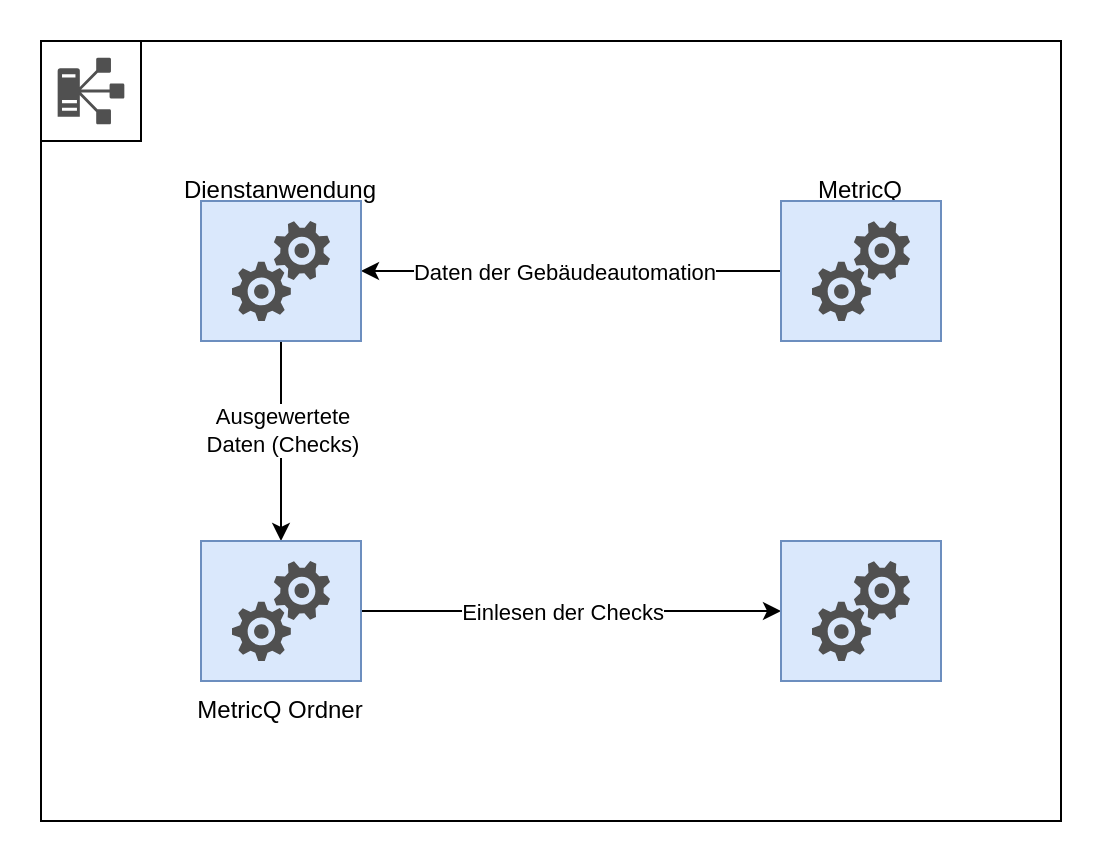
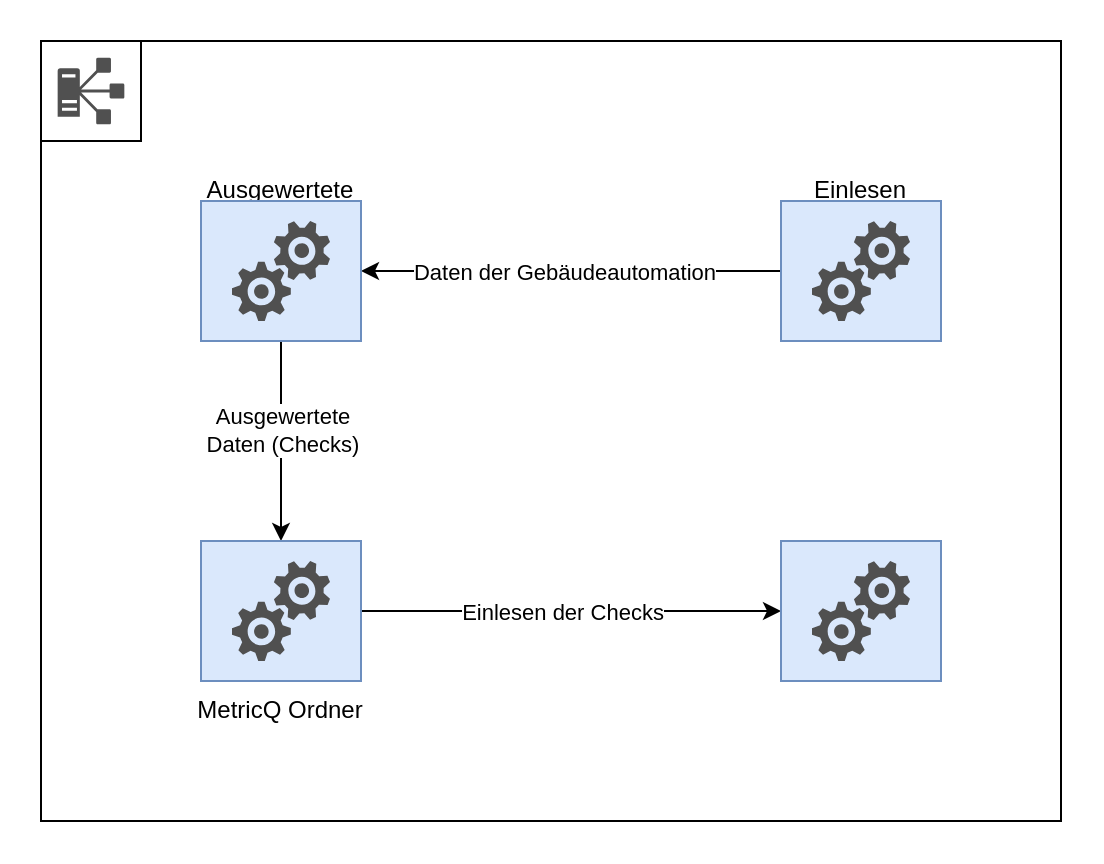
  <mxCell id="0" />
  <mxCell id="1" parent="0" />
  <mxCell id="2" value="" style="rounded=0;whiteSpace=wrap;html=1;" vertex="1" parent="1"><mxGeometry x="20" y="20" width="510" height="390" as="geometry" /></mxCell>
  <mxCell id="3" style="edgeStyle=orthogonalEdgeStyle;rounded=0;orthogonalLoop=1;jettySize=auto;html=1;exitX=0.5;exitY=1;exitDx=0;exitDy=0;endArrow=classic;startFill=0;entryX=0.5;entryY=0;entryDx=0;entryDy=0;endFill=1;" edge="1" parent="1" source="22" target="19"><mxGeometry relative="1" as="geometry"><mxPoint x="140" y="170" as="sourcePoint" /><mxPoint x="140" y="270" as="targetPoint" /></mxGeometry></mxCell>
  <mxCell id="4" value="Ausgewertete&lt;br&gt;Daten (Checks)" style="edgeLabel;html=1;align=center;verticalAlign=middle;resizable=0;points=[];" vertex="1" connectable="0" parent="3"><mxGeometry x="-0.123" y="1" relative="1" as="geometry"><mxPoint x="-1" as="offset" /></mxGeometry></mxCell>
  <mxCell id="5" style="edgeStyle=orthogonalEdgeStyle;rounded=0;orthogonalLoop=1;jettySize=auto;html=1;exitX=0;exitY=0.5;exitDx=0;exitDy=0;endArrow=classic;startFill=0;entryX=1;entryY=0.5;entryDx=0;entryDy=0;endFill=1;" edge="1" parent="1" source="13" target="22"><mxGeometry relative="1" as="geometry"><mxPoint x="180" y="135" as="targetPoint" /></mxGeometry></mxCell>
  <mxCell id="6" value="Daten der Gebäudeautomation" style="edgeLabel;html=1;align=center;verticalAlign=middle;resizable=0;points=[];" vertex="1" connectable="0" parent="5"><mxGeometry x="0.298" y="2" relative="1" as="geometry"><mxPoint x="27" y="-2" as="offset" /></mxGeometry></mxCell>
  <mxCell id="7" style="edgeStyle=orthogonalEdgeStyle;rounded=0;orthogonalLoop=1;jettySize=auto;html=1;exitX=1;exitY=0.5;exitDx=0;exitDy=0;entryX=0;entryY=0.5;entryDx=0;entryDy=0;endArrow=classic;startFill=0;endFill=1;" edge="1" parent="1" source="19" target="16"><mxGeometry relative="1" as="geometry"><mxPoint x="180" y="305" as="sourcePoint" /><mxPoint x="390" y="305" as="targetPoint" /></mxGeometry></mxCell>
  <mxCell id="8" value="Einlesen der Checks" style="edgeLabel;html=1;align=center;verticalAlign=middle;resizable=0;points=[];" vertex="1" connectable="0" parent="7"><mxGeometry x="-0.193" y="-3" relative="1" as="geometry"><mxPoint x="15" y="-3" as="offset" /></mxGeometry></mxCell>
- <mxCell id="9" value="Dienstanwendung" style="text;html=1;align=center;verticalAlign=middle;whiteSpace=wrap;rounded=0;" vertex="1" parent="1"><mxGeometry x="85" y="80" width="110" height="30" as="geometry" /></mxCell>
- <mxCell id="10" value="MetricQ" style="text;html=1;align=center;verticalAlign=middle;whiteSpace=wrap;rounded=0;" vertex="1" parent="1"><mxGeometry x="375" y="80" width="110" height="30" as="geometry" /></mxCell>
+ <mxCell id="9" value="Ausgewertete" style="text;html=1;align=center;verticalAlign=middle;whiteSpace=wrap;rounded=0;" vertex="1" parent="1"><mxGeometry x="85" y="80" width="110" height="30" as="geometry" /></mxCell>
+ <mxCell id="10" value="Einlesen" style="text;html=1;align=center;verticalAlign=middle;whiteSpace=wrap;rounded=0;" vertex="1" parent="1"><mxGeometry x="375" y="80" width="110" height="30" as="geometry" /></mxCell>
  <mxCell id="11" value="MetricQ Ordner" style="text;html=1;align=center;verticalAlign=middle;whiteSpace=wrap;rounded=0;" vertex="1" parent="1"><mxGeometry x="85" y="340" width="110" height="30" as="geometry" /></mxCell>
  <mxCell id="12" value="" style="group" vertex="1" connectable="0" parent="1"><mxGeometry x="390" y="100" width="80" height="70" as="geometry" /></mxCell>
  <mxCell id="13" value="" style="rounded=0;whiteSpace=wrap;html=1;fillColor=#dae8fc;strokeColor=#6c8ebf;" vertex="1" parent="12"><mxGeometry width="80" height="70" as="geometry" /></mxCell>
  <mxCell id="14" value="" style="sketch=0;pointerEvents=1;shadow=0;dashed=0;html=1;strokeColor=none;labelPosition=center;verticalLabelPosition=bottom;verticalAlign=top;align=center;fillColor=#505050;shape=mxgraph.mscae.oms.services" vertex="1" parent="12"><mxGeometry x="15.5" y="10" width="49" height="50" as="geometry" /></mxCell>
  <mxCell id="15" value="" style="group" vertex="1" connectable="0" parent="1"><mxGeometry x="390" y="270" width="80" height="70" as="geometry" /></mxCell>
  <mxCell id="16" value="" style="rounded=0;whiteSpace=wrap;html=1;fillColor=#dae8fc;strokeColor=#6c8ebf;" vertex="1" parent="15"><mxGeometry width="80" height="70" as="geometry" /></mxCell>
  <mxCell id="17" value="" style="sketch=0;pointerEvents=1;shadow=0;dashed=0;html=1;strokeColor=none;labelPosition=center;verticalLabelPosition=bottom;verticalAlign=top;align=center;fillColor=#505050;shape=mxgraph.mscae.oms.services" vertex="1" parent="15"><mxGeometry x="15.5" y="10" width="49" height="50" as="geometry" /></mxCell>
  <mxCell id="18" value="" style="group" vertex="1" connectable="0" parent="1"><mxGeometry x="100" y="270" width="80" height="70" as="geometry" /></mxCell>
  <mxCell id="19" value="" style="rounded=0;whiteSpace=wrap;html=1;fillColor=#dae8fc;strokeColor=#6c8ebf;" vertex="1" parent="18"><mxGeometry width="80" height="70" as="geometry" /></mxCell>
  <mxCell id="20" value="" style="sketch=0;pointerEvents=1;shadow=0;dashed=0;html=1;strokeColor=none;labelPosition=center;verticalLabelPosition=bottom;verticalAlign=top;align=center;fillColor=#505050;shape=mxgraph.mscae.oms.services" vertex="1" parent="18"><mxGeometry x="15.5" y="10" width="49" height="50" as="geometry" /></mxCell>
  <mxCell id="21" value="" style="group" vertex="1" connectable="0" parent="1"><mxGeometry x="100" y="100" width="80" height="70" as="geometry" /></mxCell>
  <mxCell id="22" value="" style="rounded=0;whiteSpace=wrap;html=1;fillColor=#dae8fc;strokeColor=#6c8ebf;" vertex="1" parent="21"><mxGeometry width="80" height="70" as="geometry" /></mxCell>
  <mxCell id="23" value="" style="sketch=0;pointerEvents=1;shadow=0;dashed=0;html=1;strokeColor=none;labelPosition=center;verticalLabelPosition=bottom;verticalAlign=top;align=center;fillColor=#505050;shape=mxgraph.mscae.oms.services" vertex="1" parent="21"><mxGeometry x="15.5" y="10" width="49" height="50" as="geometry" /></mxCell>
  <mxCell id="24" value="" style="group" vertex="1" connectable="0" parent="1"><mxGeometry x="20" y="20" width="50" height="50" as="geometry" /></mxCell>
  <mxCell id="25" value="" style="rounded=0;whiteSpace=wrap;html=1;" vertex="1" parent="24"><mxGeometry width="50" height="50" as="geometry" /></mxCell>
  <mxCell id="26" value="" style="sketch=0;pointerEvents=1;shadow=0;dashed=0;html=1;strokeColor=none;labelPosition=center;verticalLabelPosition=bottom;verticalAlign=top;align=center;fillColor=#505050;shape=mxgraph.mscae.oms.dependency_monitor" vertex="1" parent="24"><mxGeometry x="8.333" y="8.333" width="33.333" height="33.333" as="geometry" /></mxCell>
